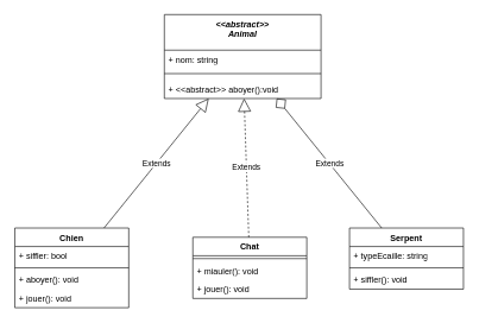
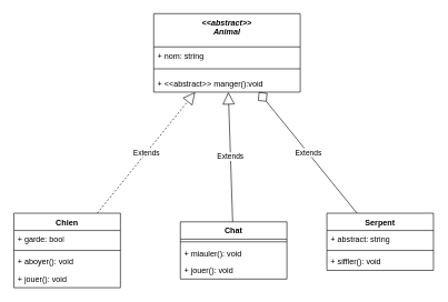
  <mxCell id="0" />
  <mxCell id="1" parent="0" />
  <mxCell id="2" value="Chien" style="swimlane;fontStyle=1;align=center;verticalAlign=top;childLayout=stackLayout;horizontal=1;startSize=26;horizontalStack=0;resizeParent=1;resizeParentMax=0;resizeLast=0;collapsible=1;marginBottom=0;whiteSpace=wrap;html=1;" parent="1" vertex="1"><mxGeometry x="20" y="320" width="160" height="112" as="geometry" /></mxCell>
- <mxCell id="3" value="+ siffler: bool" style="text;strokeColor=none;fillColor=none;align=left;verticalAlign=top;spacingLeft=4;spacingRight=4;overflow=hidden;rotatable=0;points=[[0,0.5],[1,0.5]];portConstraint=eastwest;whiteSpace=wrap;html=1;" parent="2" vertex="1"><mxGeometry y="26" width="160" height="26" as="geometry" /></mxCell>
+ <mxCell id="3" value="+ garde: bool" style="text;strokeColor=none;fillColor=none;align=left;verticalAlign=top;spacingLeft=4;spacingRight=4;overflow=hidden;rotatable=0;points=[[0,0.5],[1,0.5]];portConstraint=eastwest;whiteSpace=wrap;html=1;" parent="2" vertex="1"><mxGeometry y="26" width="160" height="26" as="geometry" /></mxCell>
  <mxCell id="4" value="" style="line;strokeWidth=1;fillColor=none;align=left;verticalAlign=middle;spacingTop=-1;spacingLeft=3;spacingRight=3;rotatable=0;labelPosition=right;points=[];portConstraint=eastwest;strokeColor=inherit;" parent="2" vertex="1"><mxGeometry y="52" width="160" height="8" as="geometry" /></mxCell>
  <mxCell id="5" value="+ aboyer(): void" style="text;strokeColor=none;fillColor=none;align=left;verticalAlign=top;spacingLeft=4;spacingRight=4;overflow=hidden;rotatable=0;points=[[0,0.5],[1,0.5]];portConstraint=eastwest;whiteSpace=wrap;html=1;" parent="2" vertex="1"><mxGeometry y="60" width="160" height="26" as="geometry" /></mxCell>
  <mxCell id="6" value="+ jouer(): void" style="text;strokeColor=none;fillColor=none;align=left;verticalAlign=top;spacingLeft=4;spacingRight=4;overflow=hidden;rotatable=0;points=[[0,0.5],[1,0.5]];portConstraint=eastwest;whiteSpace=wrap;html=1;" parent="2" vertex="1"><mxGeometry y="86" width="160" height="26" as="geometry" /></mxCell>
  <mxCell id="7" value="Chat" style="swimlane;fontStyle=1;align=center;verticalAlign=top;childLayout=stackLayout;horizontal=1;startSize=26;horizontalStack=0;resizeParent=1;resizeParentMax=0;resizeLast=0;collapsible=1;marginBottom=0;whiteSpace=wrap;html=1;" parent="1" vertex="1"><mxGeometry x="270" y="333" width="160" height="86" as="geometry" /></mxCell>
  <mxCell id="8" value="" style="line;strokeWidth=1;fillColor=none;align=left;verticalAlign=middle;spacingTop=-1;spacingLeft=3;spacingRight=3;rotatable=0;labelPosition=right;points=[];portConstraint=eastwest;strokeColor=inherit;" parent="7" vertex="1"><mxGeometry y="26" width="160" height="8" as="geometry" /></mxCell>
  <mxCell id="9" value="+ miauler(): void" style="text;strokeColor=none;fillColor=none;align=left;verticalAlign=top;spacingLeft=4;spacingRight=4;overflow=hidden;rotatable=0;points=[[0,0.5],[1,0.5]];portConstraint=eastwest;whiteSpace=wrap;html=1;" parent="7" vertex="1"><mxGeometry y="34" width="160" height="26" as="geometry" /></mxCell>
  <mxCell id="10" value="+ jouer(): void" style="text;strokeColor=none;fillColor=none;align=left;verticalAlign=top;spacingLeft=4;spacingRight=4;overflow=hidden;rotatable=0;points=[[0,0.5],[1,0.5]];portConstraint=eastwest;whiteSpace=wrap;html=1;" parent="7" vertex="1"><mxGeometry y="60" width="160" height="26" as="geometry" /></mxCell>
  <mxCell id="11" value="Serpent" style="swimlane;fontStyle=1;align=center;verticalAlign=top;childLayout=stackLayout;horizontal=1;startSize=26;horizontalStack=0;resizeParent=1;resizeParentMax=0;resizeLast=0;collapsible=1;marginBottom=0;whiteSpace=wrap;html=1;" parent="1" vertex="1"><mxGeometry x="490" y="320" width="160" height="86" as="geometry" /></mxCell>
- <mxCell id="12" value="+ typeEcaille: string" style="text;strokeColor=none;fillColor=none;align=left;verticalAlign=top;spacingLeft=4;spacingRight=4;overflow=hidden;rotatable=0;points=[[0,0.5],[1,0.5]];portConstraint=eastwest;whiteSpace=wrap;html=1;" parent="11" vertex="1"><mxGeometry y="26" width="160" height="26" as="geometry" /></mxCell>
+ <mxCell id="12" value="+ abstract: string" style="text;strokeColor=none;fillColor=none;align=left;verticalAlign=top;spacingLeft=4;spacingRight=4;overflow=hidden;rotatable=0;points=[[0,0.5],[1,0.5]];portConstraint=eastwest;whiteSpace=wrap;html=1;" parent="11" vertex="1"><mxGeometry y="26" width="160" height="26" as="geometry" /></mxCell>
  <mxCell id="13" value="" style="line;strokeWidth=1;fillColor=none;align=left;verticalAlign=middle;spacingTop=-1;spacingLeft=3;spacingRight=3;rotatable=0;labelPosition=right;points=[];portConstraint=eastwest;strokeColor=inherit;" parent="11" vertex="1"><mxGeometry y="52" width="160" height="8" as="geometry" /></mxCell>
  <mxCell id="14" value="+ siffler(): void" style="text;strokeColor=none;fillColor=none;align=left;verticalAlign=top;spacingLeft=4;spacingRight=4;overflow=hidden;rotatable=0;points=[[0,0.5],[1,0.5]];portConstraint=eastwest;whiteSpace=wrap;html=1;" parent="11" vertex="1"><mxGeometry y="60" width="160" height="26" as="geometry" /></mxCell>
  <mxCell id="15" value="&lt;i&gt;&amp;lt;&amp;lt;abstract&amp;gt;&amp;gt;&lt;br&gt;Animal&lt;/i&gt;" style="swimlane;fontStyle=1;align=center;verticalAlign=top;childLayout=stackLayout;horizontal=1;startSize=50;horizontalStack=0;resizeParent=1;resizeParentMax=0;resizeLast=0;collapsible=1;marginBottom=0;whiteSpace=wrap;html=1;" parent="1" vertex="1"><mxGeometry x="230" y="20" width="220" height="118" as="geometry" /></mxCell>
  <mxCell id="16" value="+ nom: string" style="text;strokeColor=none;fillColor=none;align=left;verticalAlign=top;spacingLeft=4;spacingRight=4;overflow=hidden;rotatable=0;points=[[0,0.5],[1,0.5]];portConstraint=eastwest;whiteSpace=wrap;html=1;" parent="15" vertex="1"><mxGeometry y="50" width="220" height="24" as="geometry" /></mxCell>
  <mxCell id="17" value="" style="line;strokeWidth=1;fillColor=none;align=left;verticalAlign=middle;spacingTop=-1;spacingLeft=3;spacingRight=3;rotatable=0;labelPosition=right;points=[];portConstraint=eastwest;strokeColor=inherit;" parent="15" vertex="1"><mxGeometry y="74" width="220" height="18" as="geometry" /></mxCell>
- <mxCell id="18" value="+ &amp;lt;&amp;lt;abstract&amp;gt;&amp;gt; aboyer():void&amp;nbsp;" style="text;strokeColor=none;fillColor=none;align=left;verticalAlign=top;spacingLeft=4;spacingRight=4;overflow=hidden;rotatable=0;points=[[0,0.5],[1,0.5]];portConstraint=eastwest;whiteSpace=wrap;html=1;" parent="15" vertex="1"><mxGeometry y="92" width="220" height="26" as="geometry" /></mxCell>
- <mxCell id="19" value="Extends" style="endArrow=block;endSize=16;endFill=0;html=1;rounded=0;" parent="1" source="2" target="15" edge="1"><mxGeometry width="160" relative="1" as="geometry"><mxPoint x="230" y="370" as="sourcePoint" /><mxPoint x="390" y="370" as="targetPoint" /></mxGeometry></mxCell>
- <mxCell id="20" value="Extends" style="endArrow=block;endSize=16;endFill=0;html=1;rounded=0;dashed=1;" parent="1" source="7" target="15" edge="1"><mxGeometry width="160" relative="1" as="geometry"><mxPoint x="172" y="330" as="sourcePoint" /><mxPoint x="288" y="176" as="targetPoint" /></mxGeometry></mxCell>
+ <mxCell id="18" value="+ &amp;lt;&amp;lt;abstract&amp;gt;&amp;gt; manger():void&amp;nbsp;" style="text;strokeColor=none;fillColor=none;align=left;verticalAlign=top;spacingLeft=4;spacingRight=4;overflow=hidden;rotatable=0;points=[[0,0.5],[1,0.5]];portConstraint=eastwest;whiteSpace=wrap;html=1;" parent="15" vertex="1"><mxGeometry y="92" width="220" height="26" as="geometry" /></mxCell>
+ <mxCell id="19" value="Extends" style="endArrow=block;endSize=16;endFill=0;html=1;rounded=0;dashed=1;" parent="1" source="2" target="15" edge="1"><mxGeometry width="160" relative="1" as="geometry"><mxPoint x="230" y="370" as="sourcePoint" /><mxPoint x="390" y="370" as="targetPoint" /></mxGeometry></mxCell>
+ <mxCell id="20" value="Extends" style="endArrow=block;endSize=16;endFill=0;html=1;rounded=0;" parent="1" source="7" target="15" edge="1"><mxGeometry width="160" relative="1" as="geometry"><mxPoint x="172" y="330" as="sourcePoint" /><mxPoint x="288" y="176" as="targetPoint" /></mxGeometry></mxCell>
  <mxCell id="21" value="Extends" style="endArrow=diamond;endSize=16;endFill=0;html=1;rounded=0;" parent="1" source="11" target="15" edge="1"><mxGeometry width="160" relative="1" as="geometry"><mxPoint x="350" y="343" as="sourcePoint" /><mxPoint x="326" y="176" as="targetPoint" /></mxGeometry></mxCell>
